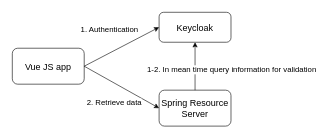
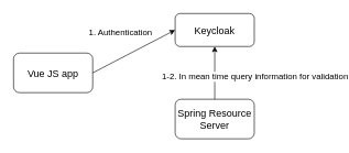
  <mxCell id="0" />
  <mxCell id="1" parent="0" />
  <mxCell id="2" value="Vue JS app" style="rounded=1;whiteSpace=wrap;html=1;fontSize=15;" vertex="1" parent="1"><mxGeometry x="20" y="80" width="120" height="60" as="geometry" /></mxCell>
  <mxCell id="3" value="Keycloak" style="rounded=1;whiteSpace=wrap;html=1;fontSize=15;" vertex="1" parent="1"><mxGeometry x="265" y="20" width="120" height="50" as="geometry" /></mxCell>
  <mxCell id="4" value="Spring Resource Server" style="rounded=1;whiteSpace=wrap;html=1;fontSize=15;" vertex="1" parent="1"><mxGeometry x="265" y="150" width="120" height="60" as="geometry" /></mxCell>
  <mxCell id="5" value="" style="endArrow=classic;html=1;rounded=0;exitX=1;exitY=0.5;exitDx=0;exitDy=0;entryX=0;entryY=0.5;entryDx=0;entryDy=0;" edge="1" parent="1" source="2" target="3"><mxGeometry width="50" height="50" relative="1" as="geometry"><mxPoint x="160" y="150" as="sourcePoint" /><mxPoint x="210" y="100" as="targetPoint" /></mxGeometry></mxCell>
  <mxCell id="6" value="1. Authentication" style="edgeLabel;html=1;align=center;verticalAlign=middle;resizable=0;points=[];fontSize=13;" vertex="1" connectable="0" parent="5"><mxGeometry x="-0.04" y="-4" relative="1" as="geometry"><mxPoint x="-21" y="-35" as="offset" /></mxGeometry></mxCell>
- <mxCell id="7" value="" style="endArrow=classic;html=1;rounded=0;exitX=1;exitY=0.5;exitDx=0;exitDy=0;entryX=0;entryY=0.5;entryDx=0;entryDy=0;" edge="1" parent="1" source="2" target="4"><mxGeometry width="50" height="50" relative="1" as="geometry"><mxPoint x="90" y="260" as="sourcePoint" /><mxPoint x="140" y="210" as="targetPoint" /></mxGeometry></mxCell>
- <mxCell id="8" value="2. Retrieve data" style="edgeLabel;html=1;align=center;verticalAlign=middle;resizable=0;points=[];fontSize=13;" vertex="1" connectable="0" parent="7"><mxGeometry x="-0.018" y="-1" relative="1" as="geometry"><mxPoint x="-11" y="25" as="offset" /></mxGeometry></mxCell>
  <mxCell id="9" value="" style="endArrow=classic;html=1;rounded=0;exitX=0.5;exitY=0;exitDx=0;exitDy=0;entryX=0.5;entryY=1;entryDx=0;entryDy=0;" edge="1" parent="1" source="4" target="3"><mxGeometry width="50" height="50" relative="1" as="geometry"><mxPoint x="270" y="300" as="sourcePoint" /><mxPoint x="320" y="250" as="targetPoint" /></mxGeometry></mxCell>
  <mxCell id="10" value="1-2. In mean time query information for validation" style="edgeLabel;html=1;align=center;verticalAlign=middle;resizable=0;points=[];fontSize=13;" vertex="1" connectable="0" parent="9"><mxGeometry x="0.082" y="-1" relative="1" as="geometry"><mxPoint x="59" y="8" as="offset" /></mxGeometry></mxCell>
